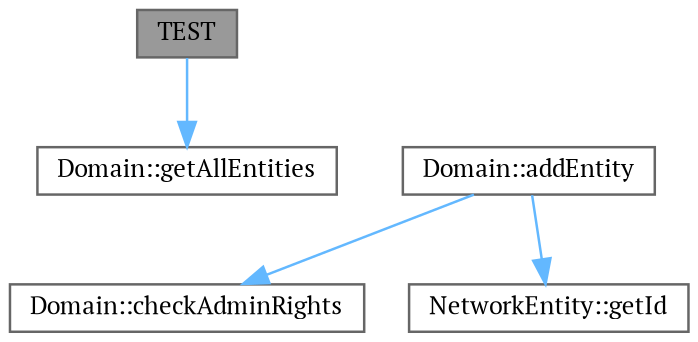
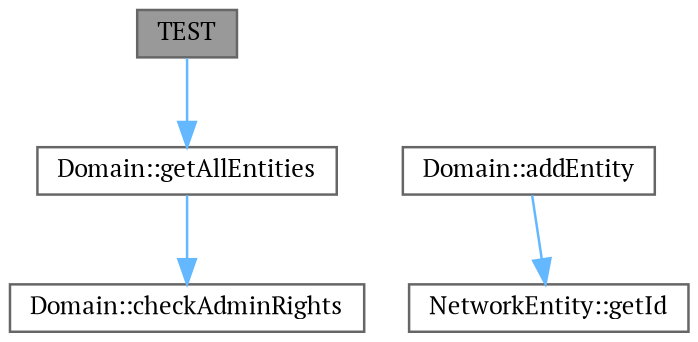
  digraph {
    fontname="PT Serif"
    rankdir=TB
    node [color=grey40 fillcolor=white fontname="PT Serif" fontsize=10 shape=box style=filled]
    edge [color=steelblue1 fontname="PT Serif" fontsize=10 labelfontname=Helvetica labelfontsize=10 style=solid]
    n1 [color=gray40 fillcolor=grey60 fontcolor=black height=0.2 label=TEST width=0.4]
    n2 [height=0.2 label="Domain::getAllEntities" width=0.4]
    n3 [height=0.2 label="Domain::addEntity" width=0.4]
    n4 [height=0.2 label="Domain::checkAdminRights" width=0.4]
    n5 [height=0.2 label="NetworkEntity::getId" width=0.4]
    n1 -> n2
-   n3 -> n4
+   n2 -> n4
    n3 -> n5
  }
